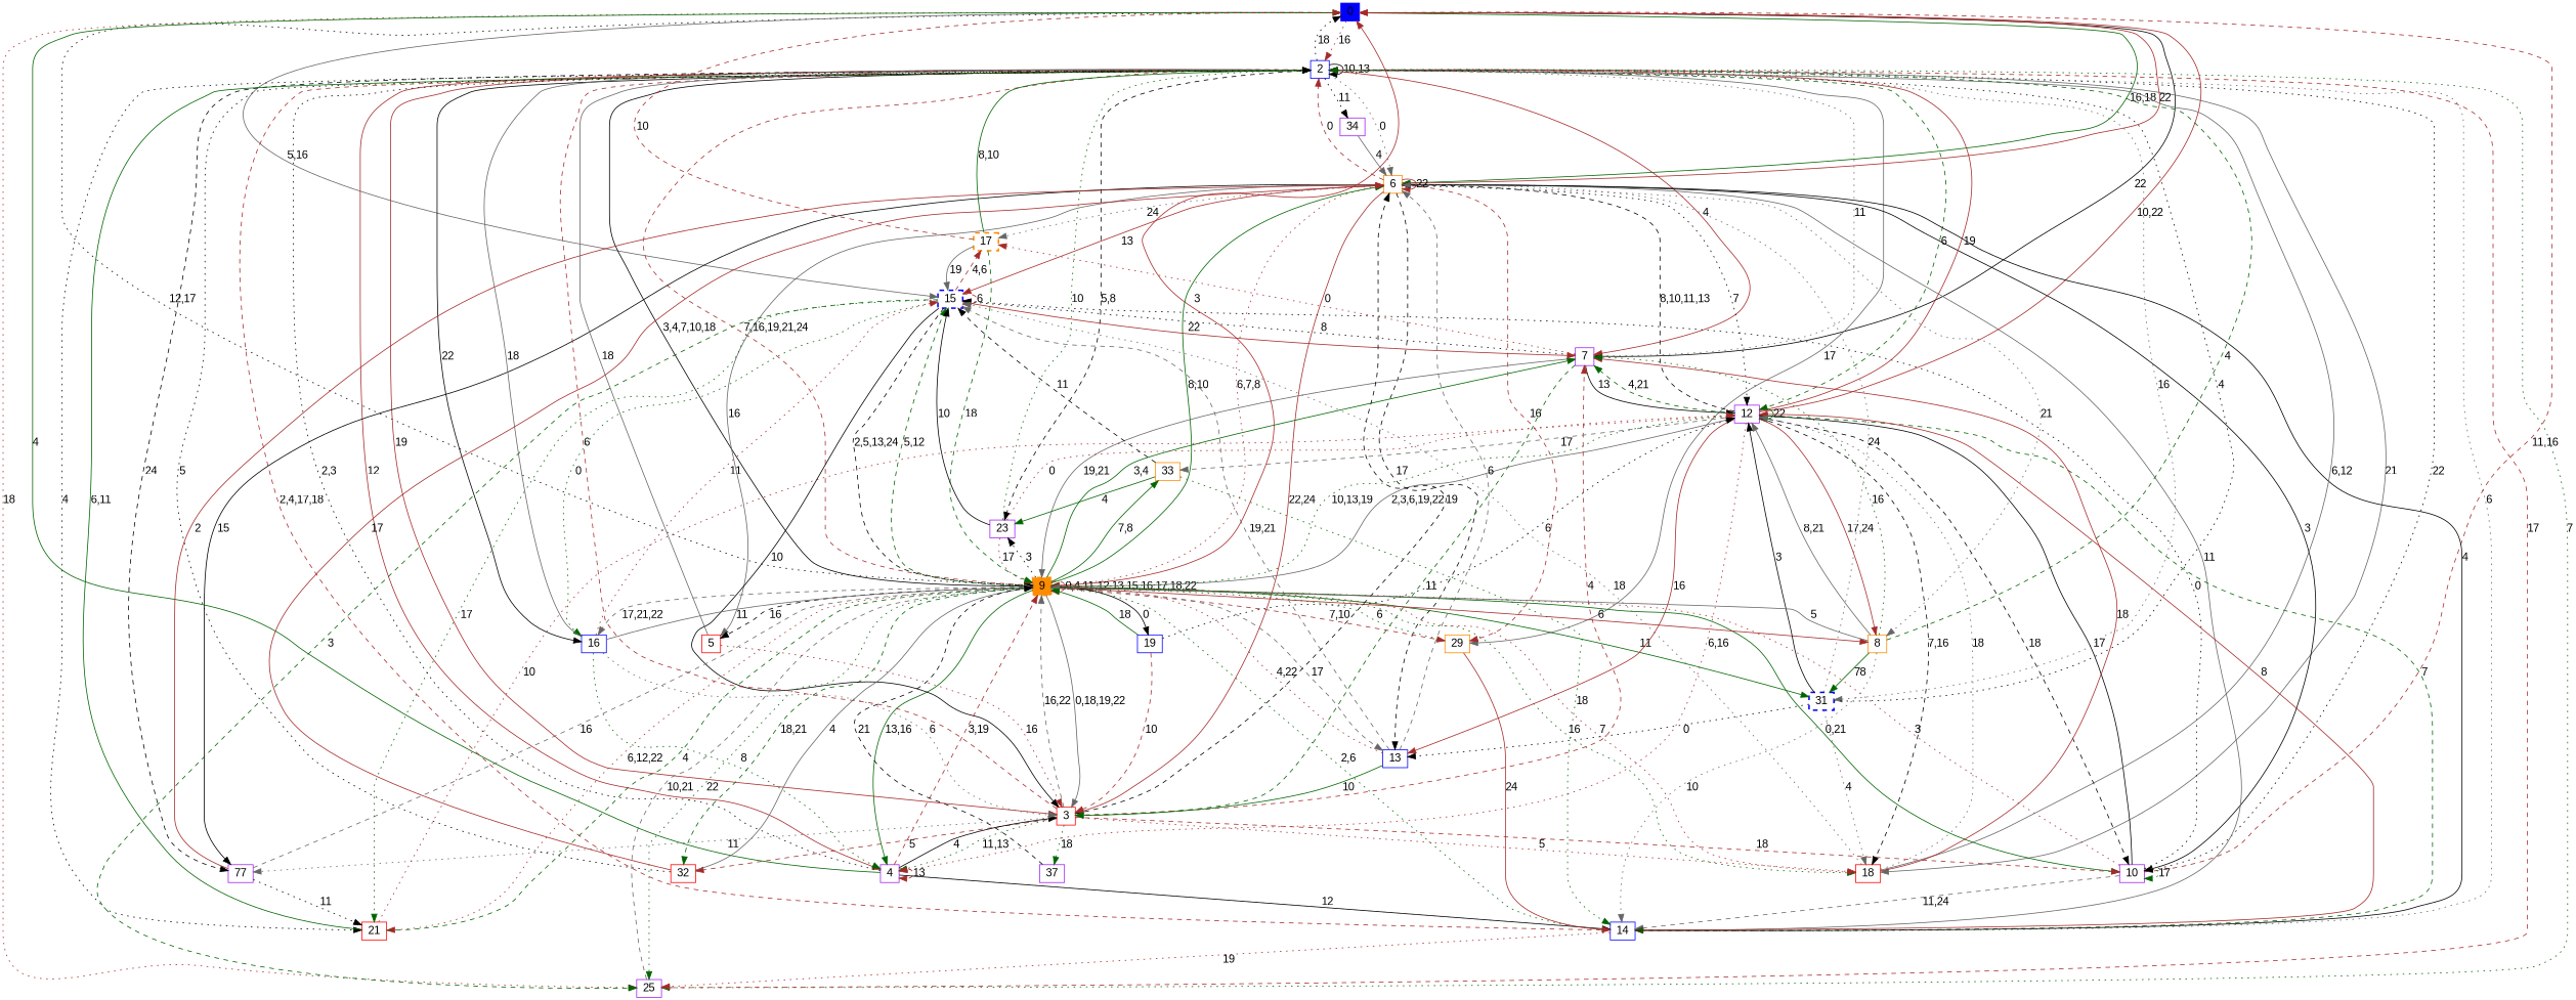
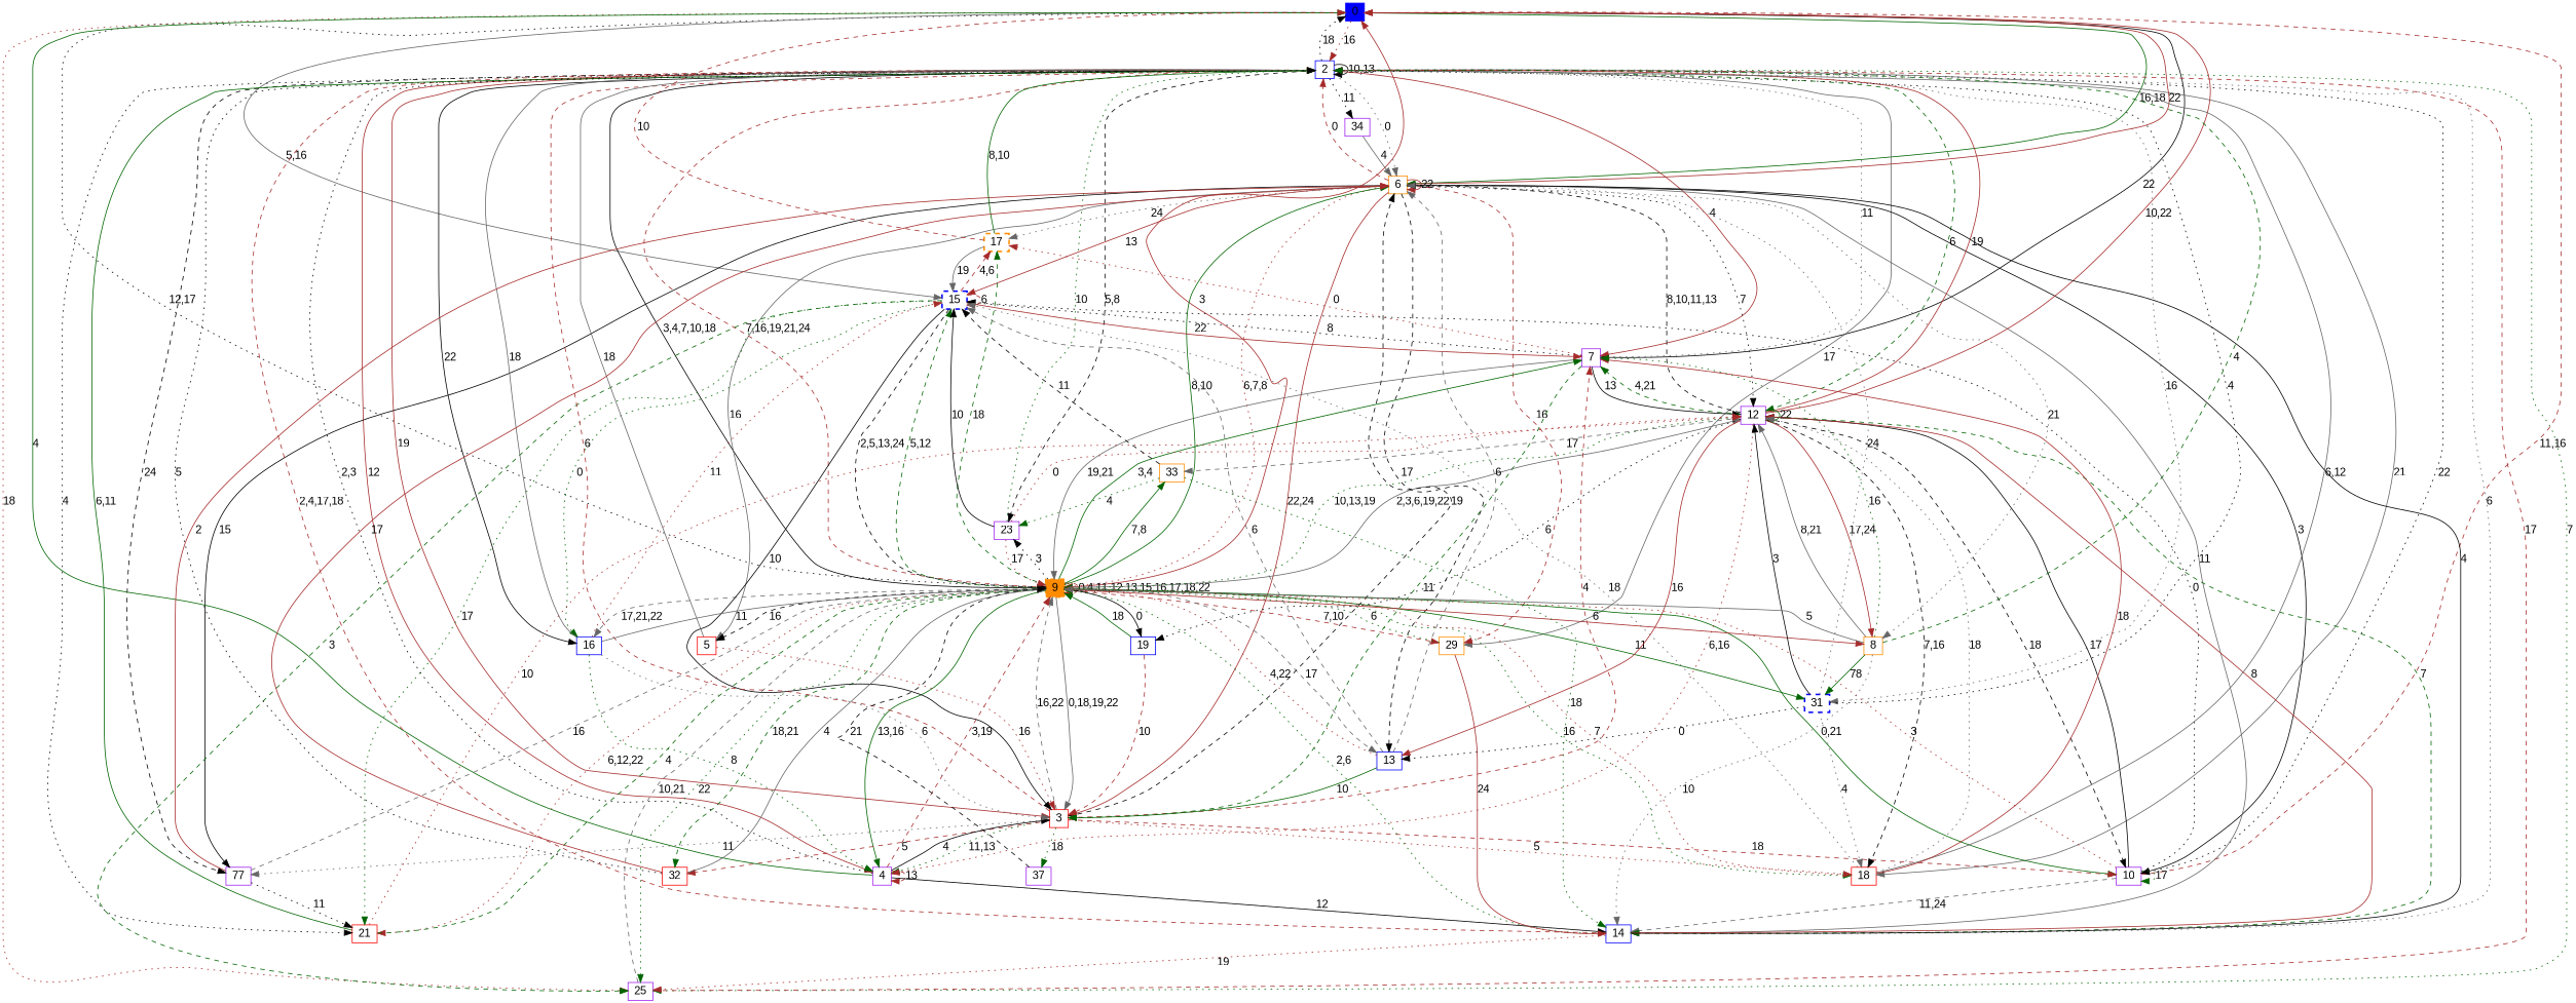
  digraph {
    rankdir=TB
    node [color=purple fontname=Arial shape=box]
    edge [color=brown fontname=Arial style=solid]
    n1 [color=blue height=0.1 label=0 style=filled width=0.1]
    n2 [color=blue height=0.1 label=2 width=0.1]
    n3 [color=darkorange height=0.1 label=6 width=0.1]
    n4 [height=0.1 label=7 width=0.1]
    n5 [color=darkorange height=0.1 label=9 style="filled,bold,dashed" width=0.1]
    n6 [color=blue height=0.1 label=15 style="bold,dashed" width=0.1]
    n7 [height=0.1 label=25 width=0.1]
    n8 [color=red height=0.1 label=3 width=0.1]
    n9 [height=0.1 label=4 width=0.1]
    n10 [height=0.1 label=10 width=0.1]
    n11 [height=0.1 label=12 width=0.1]
    n12 [color=blue height=0.1 label=14 width=0.1]
    n13 [color=blue height=0.1 label=16 width=0.1]
    n14 [color=red height=0.1 label=18 width=0.1]
    n15 [color=red height=0.1 label=21 width=0.1]
    n16 [height=0.1 label=23 width=0.1]
    n17 [height=0.1 label=77 width=0.1]
    n18 [color=darkorange height=0.1 label=29 width=0.1]
    n19 [color=blue height=0.1 label=31 style="bold,dashed" width=0.1]
    n20 [height=0.1 label=34 width=0.1]
    n21 [color=blue height=0.1 label=13 width=0.1]
    n22 [color=red height=0.1 label=5 width=0.1]
    n23 [color=darkorange height=0.1 label=8 width=0.1]
    n24 [color=darkorange height=0.1 label=17 style="bold,dashed" width=0.1]
    n25 [color=red height=0.1 label=32 width=0.1]
    n26 [color=blue height=0.1 label=19 width=0.1]
    n27 [color=darkorange height=0.1 label=33 width=0.1]
    n28 [height=0.1 label=37 width=0.1]
    n1 -> n2 [label=16 style=dotted]
    n1 -> n3 [color=darkgreen label="16,18"]
    n1 -> n4 [color=black label=22]
    n1 -> n5 [color=black label="12,17" style=dotted]
    n1 -> n6 [color=gray40 label="5,16"]
    n1 -> n7 [label=18 style=dotted]
    n2 -> n1 [color=black label=18 style=dotted]
    n2 -> n2 [color=black label="10,13"]
    n2 -> n3 [color=gray40 label=0 style=dotted]
    n2 -> n4 [label=4]
    n2 -> n5 [color=black label="3,4,7,10,18"]
    n2 -> n7 [color=darkgreen label=7 style=dotted]
    n2 -> n8 [label=19]
    n2 -> n9 [label=12]
    n2 -> n10 [color=black label=22 style=dotted]
    n2 -> n11 [color=darkgreen label=6 style=dashed]
    n2 -> n12 [color=gray40 label=6 style=dotted]
    n2 -> n13 [color=black label=22]
    n2 -> n14 [color=gray40 label=21]
    n2 -> n15 [color=black label=4 style=dotted]
    n2 -> n16 [color=black label="5,8" style=dashed]
    n2 -> n17 [color=black label=24 style=dashed]
    n2 -> n18 [color=gray40 label=17]
    n2 -> n19 [color=gray40 label=16 style=dotted]
    n2 -> n20 [color=black label=11 style=dotted]
    n3 -> n1 [label=22]
    n3 -> n2 [label=0 style=dashed]
    n3 -> n3 [label=22]
    n3 -> n5 [label="6,7,8" style=dotted]
    n3 -> n6 [label=13]
    n3 -> n8 [label="22,24"]
    n3 -> n10 [color=black label=3]
    n3 -> n11 [color=black label=7 style=dotted]
    n3 -> n12 [color=gray40 label=11]
    n3 -> n17 [color=black label=15]
    n3 -> n18 [label=16 style=dashed]
    n3 -> n21 [color=black label=17 style=dashed]
    n3 -> n22 [color=gray40 label=16]
    n3 -> n23 [color=gray40 label=21 style=dotted]
    n3 -> n24 [color=gray40 label=24 style=dotted]
    n4 -> n2 [color=gray40 label=11 style=dotted]
    n4 -> n5 [color=gray40 label="19,21"]
    n4 -> n6 [color=black label=8 style=dotted]
    n4 -> n8 [color=darkgreen label=11 style=dashed]
    n4 -> n11 [color=black label=13]
    n4 -> n24 [label=0 style=dotted]
    n5 -> n1 [label=3]
    n5 -> n2 [label="7,16,19,21,24" style=dashed]
    n5 -> n3 [color=darkgreen label="8,10"]
    n5 -> n4 [color=darkgreen label="3,4"]
    n5 -> n5 [label="0,4,11,12,13,15,16,17,18,22" style=dashed]
    n5 -> n6 [color=darkgreen label="5,12" style=dashed]
    n5 -> n7 [color=darkgreen label=22 style=dotted]
    n5 -> n8 [color=gray40 label="0,18,19,22"]
    n5 -> n9 [color=darkgreen label="13,16"]
    n5 -> n10 [color=darkgreen label="0,21"]
    n5 -> n11 [color=gray40 label="2,3,6,19,22"]
    n5 -> n13 [color=gray40 label="17,21,22" style=dashed]
    n5 -> n14 [color=darkgreen label=16 style=dotted]
    n5 -> n15 [label="6,12,22" style=dotted]
    n5 -> n16 [color=black label=3 style=dotted]
    n5 -> n18 [label="7,10" style=dashed]
    n5 -> n19 [color=darkgreen label=11]
    n5 -> n21 [color=gray40 label=17 style=dashed]
    n5 -> n22 [color=black label=16 style=dashed]
    n5 -> n23 [label=6]
-   n24 -> n5 [color=darkgreen label=18 style=dashed]
+   n5 -> n24 [color=darkgreen label=18 style=dashed]
    n5 -> n25 [color=darkgreen label="18,21" style=dashed]
    n5 -> n26 [color=black label=0]
    n5 -> n27 [color=darkgreen label="7,8"]
    n6 -> n4 [label=22]
    n6 -> n5 [color=black label="2,5,13,24" style=dashed]
    n6 -> n6 [label=6 style=dashed]
    n6 -> n7 [color=darkgreen label=3 style=dashed]
    n6 -> n8 [color=black label=10]
    n6 -> n13 [color=darkgreen label=0 style=dotted]
    n6 -> n15 [color=darkgreen label=17 style=dotted]
    n6 -> n24 [label="4,6" style=dashed]
    n7 -> n2 [label=17 style=dashed]
    n7 -> n5 [color=gray40 label="10,21" style=dashed]
    n8 -> n2 [label=6 style=dashed]
    n8 -> n3 [color=black label=19 style=dashed]
    n8 -> n4 [label=4 style=dashed]
    n8 -> n5 [color=gray40 label="16,22" style=dashed]
    n8 -> n9 [color=darkgreen label="11,13" style=dotted]
    n8 -> n10 [label=18 style=dashed]
    n8 -> n14 [label=5 style=dotted]
    n8 -> n17 [color=gray40 label=11 style=dotted]
    n8 -> n25 [label=5 style=dashed]
    n8 -> n28 [color=darkgreen label=18 style=dotted]
    n9 -> n1 [color=darkgreen label=4]
    n9 -> n2 [color=black label="2,3" style=dotted]
    n9 -> n5 [label="3,19" style=dashed]
    n9 -> n8 [color=black label=4]
    n9 -> n9 [label=13 style=dashed]
    n9 -> n12 [color=black label=12]
    n10 -> n1 [label="11,16" style=dashed]
    n10 -> n5 [label=3 style=dotted]
    n10 -> n6 [color=black label=0 style=dotted]
    n10 -> n10 [color=darkgreen label=17 style=dotted]
    n10 -> n11 [color=black label=17]
    n10 -> n12 [color=gray40 label="11,24" style=dashed]
    n11 -> n1 [label="10,22"]
    n11 -> n2 [label=19]
    n11 -> n3 [color=black label="8,10,11,13" style=dashed]
    n11 -> n4 [color=darkgreen label="4,21" style=dashed]
    n11 -> n5 [color=darkgreen label="10,13,19" style=dotted]
    n11 -> n9 [label="6,16" style=dotted]
    n11 -> n10 [color=black label=18 style=dashed]
    n11 -> n11 [color=darkgreen label=22]
    n11 -> n12 [color=darkgreen label=7 style=dashed]
    n11 -> n14 [color=black label="7,16" style=dashed]
    n11 -> n21 [label=16]
    n11 -> n23 [label="17,24"]
-   n26 -> n11 [color=black label=6 style=dotted]
+   n11 -> n26 [color=black label=6 style=dotted]
    n11 -> n27 [color=gray40 label=17 style=dashed]
    n12 -> n2 [label="2,4,17,18" style=dashed]
    n12 -> n3 [color=black label=4]
    n12 -> n5 [color=darkgreen label="2,6" style=dotted]
    n12 -> n7 [label=19 style=dotted]
    n12 -> n11 [label=8]
    n13 -> n2 [color=gray40 label=18]
    n13 -> n5 [color=gray40 label=11]
    n13 -> n6 [label=11 style=dotted]
    n13 -> n8 [color=gray40 label=6 style=dotted]
    n13 -> n9 [color=darkgreen label=8 style=dotted]
    n14 -> n2 [color=gray40 label="6,12"]
    n14 -> n4 [label=18]
    n14 -> n5 [label=7 style=dotted]
    n14 -> n6 [color=gray40 label=18 style=dotted]
    n14 -> n11 [color=gray40 label=18 style=dotted]
    n15 -> n2 [color=darkgreen label="6,11"]
    n15 -> n5 [color=darkgreen label=4 style=dashed]
    n15 -> n11 [label=10 style=dotted]
    n16 -> n2 [color=darkgreen label=10 style=dotted]
    n16 -> n5 [label=17 style=dotted]
    n16 -> n6 [color=black label=10]
    n16 -> n11 [label=0 style=dotted]
    n17 -> n3 [label=2]
    n17 -> n5 [color=gray40 label=16 style=dashed]
    n17 -> n15 [color=black label=11 style=dotted]
    n18 -> n5 [color=darkgreen label=6 style=dotted]
    n18 -> n12 [label=24]
    n19 -> n2 [color=black label=4 style=dotted]
    n19 -> n3 [color=gray40 label=24 style=dotted]
    n19 -> n11 [color=black label=3]
    n19 -> n14 [color=gray40 label=4 style=dotted]
    n19 -> n21 [color=black label=0 style=dotted]
    n20 -> n3 [color=gray40 label=4]
    n21 -> n3 [color=gray40 label=6 style=dashed]
    n21 -> n5 [label="4,22" style=dotted]
-   n21 -> n6 [color=gray40 label="19,21" style=dashed]
+   n21 -> n6 [color=gray40 label=6 style=dashed]
    n21 -> n8 [color=darkgreen label=10]
    n22 -> n2 [color=gray40 label=18]
    n22 -> n8 [label=16 style=dotted]
    n23 -> n2 [color=darkgreen label=4 style=dashed]
    n23 -> n4 [color=darkgreen label=16 style=dotted]
    n23 -> n5 [color=gray40 label=5]
    n23 -> n11 [color=gray40 label="8,21"]
    n23 -> n12 [color=gray40 label=10 style=dotted]
    n23 -> n19 [color=darkgreen label=78]
    n24 -> n1 [label=10 style=dashed]
    n24 -> n2 [color=darkgreen label="8,10"]
    n24 -> n6 [color=gray40 label=19]
    n25 -> n2 [color=black label=5 style=dotted]
    n25 -> n3 [label=17]
    n25 -> n5 [color=gray40 label=4]
    n26 -> n5 [color=darkgreen label=18]
    n26 -> n8 [label=10 style=dashed]
    n27 -> n6 [color=black label=11 style=dashed]
    n27 -> n12 [color=darkgreen label=18 style=dotted]
-   n27 -> n16 [color=darkgreen label=4]
+   n27 -> n16 [color=darkgreen label=4 style=dotted]
    n28 -> n5 [color=black label=21 style=dashed]
  }
